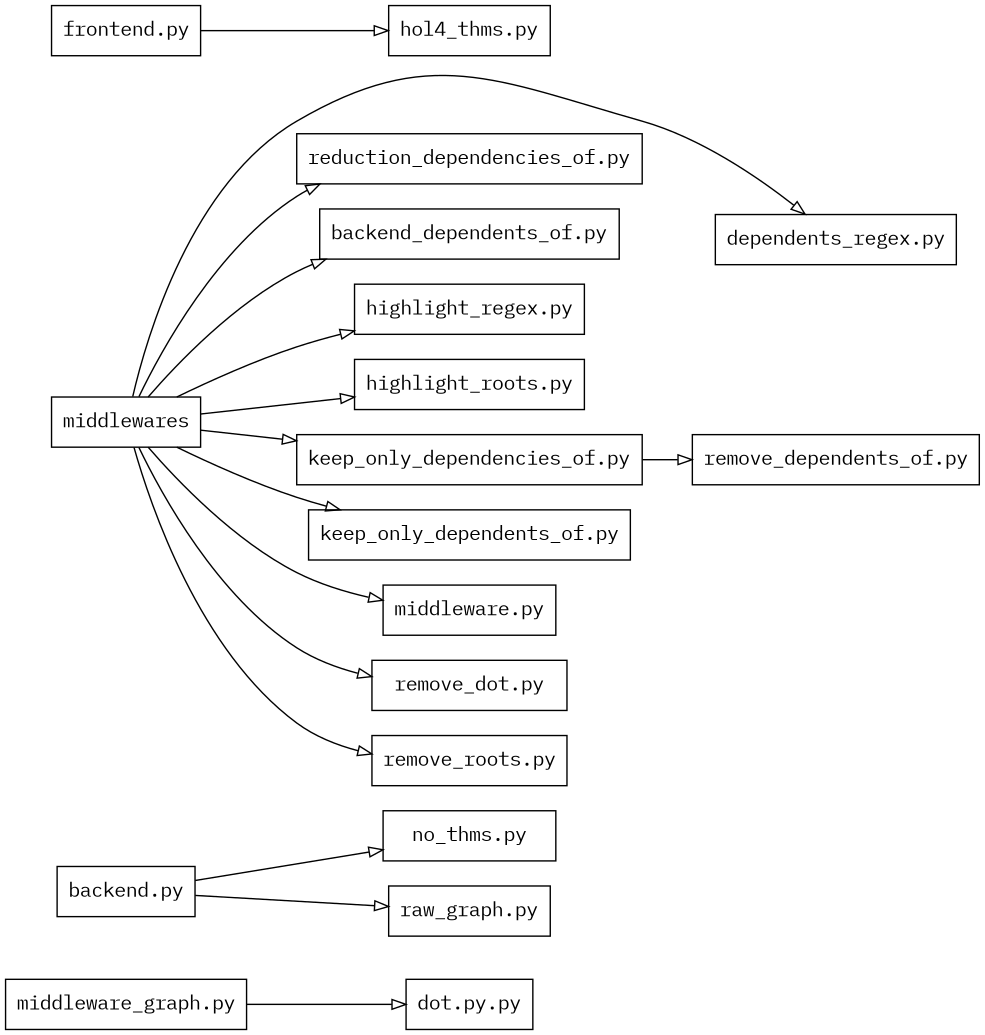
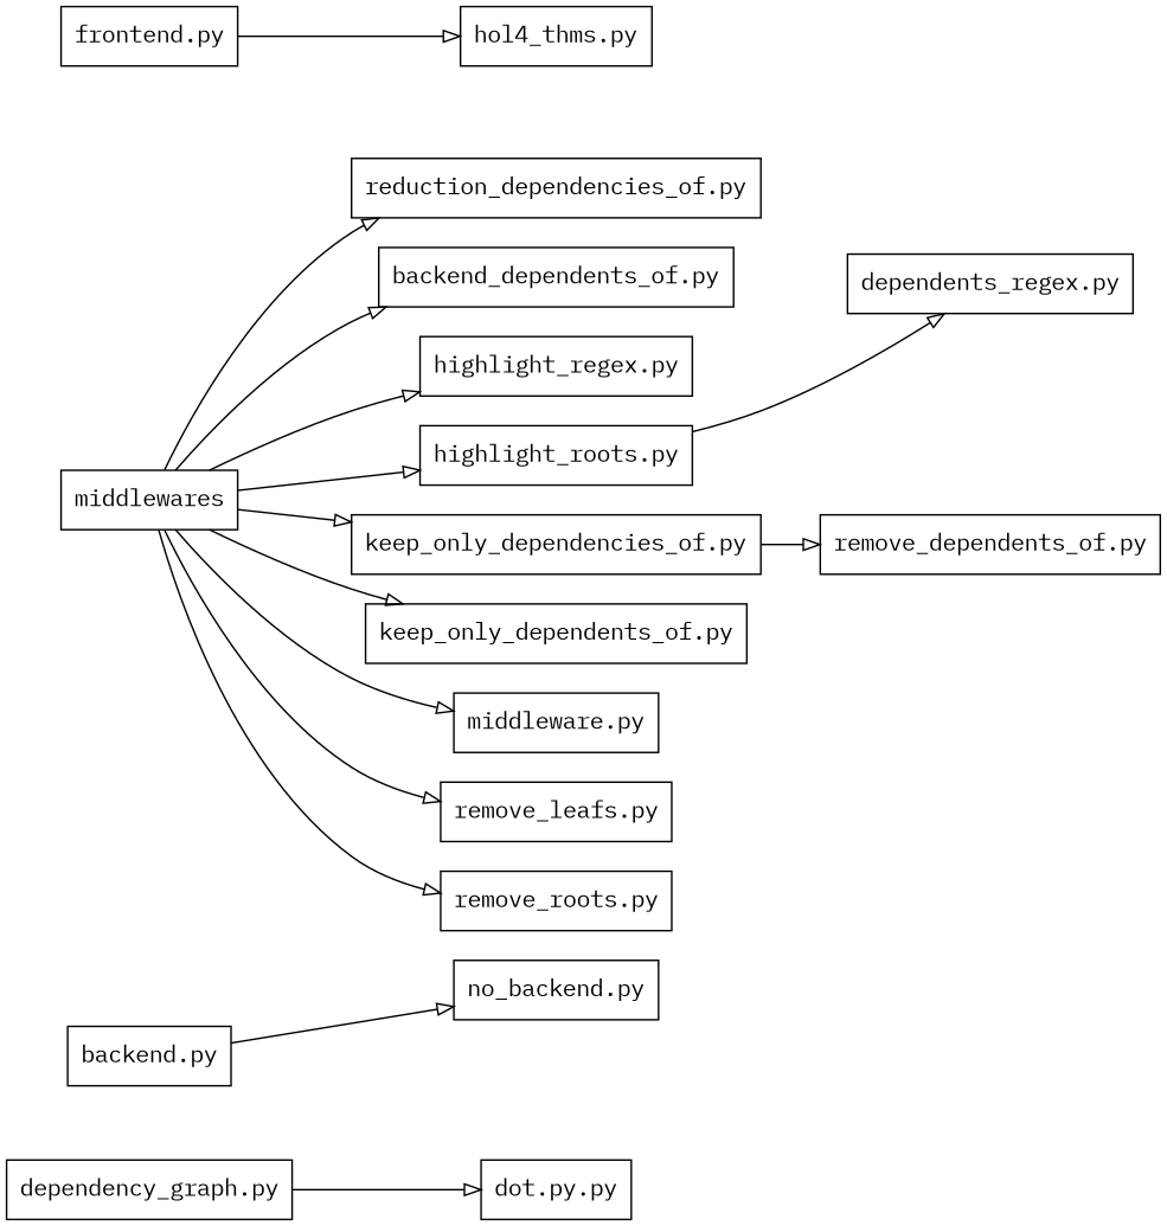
  digraph {
    fontname="IBM Plex Mono"
    rankdir=LR
    node [fontname="IBM Plex Mono" shape=box]
    edge [arrowhead=onormal fontname="IBM Plex Mono"]
-   n1 [label="middleware_graph.py"]
+   n1 [label="dependency_graph.py"]
    n2 [label="dot.py.py"]
    n3 [label="backend.py"]
-   n4 [label="no_thms.py"]
-   n5 [label="raw_graph.py"]
+   n4 [label="no_backend.py"]
    n6 [label="dependents_regex.py"]
    n7 [label="reduction_dependencies_of.py"]
    n8 [label="backend_dependents_of.py"]
    n9 [label="highlight_regex.py"]
    n10 [label="highlight_roots.py"]
    n11 [label="keep_only_dependencies_of.py"]
    n12 [label="remove_dependents_of.py"]
    n13 [label="keep_only_dependents_of.py"]
    n14 [label="middleware.py"]
-   n15 [label="remove_dot.py"]
+   n15 [label="remove_leafs.py"]
    n16 [label="remove_roots.py"]
    n17 [label="frontend.py"]
    n18 [label="hol4_thms.py"]
    middlewares
    n1 -> n2
    n3 -> n4
-   n3 -> n5
    n11 -> n12
    n17 -> n18
-   middlewares -> n6
+   n10 -> n6
    middlewares -> n7
    middlewares -> n8
    middlewares -> n9
    middlewares -> n10
    middlewares -> n11
    middlewares -> n13
    middlewares -> n14
    middlewares -> n15
    middlewares -> n16
  }
